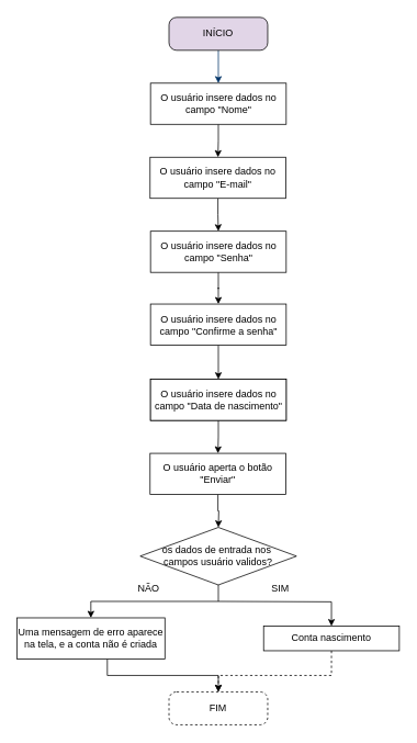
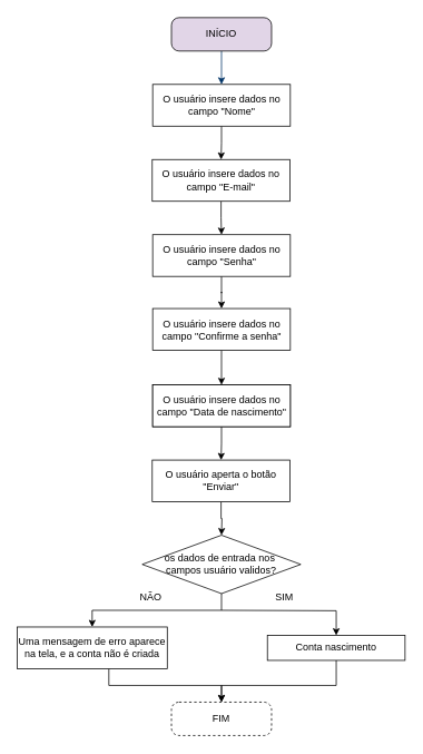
  <mxCell id="0" />
  <mxCell id="1" parent="0" />
  <mxCell id="2" style="fontStyle=1;strokeColor=#003366;strokeWidth=1;html=1;" edge="1" parent="1"><mxGeometry relative="1" as="geometry"><mxPoint x="265" y="60" as="sourcePoint" /><mxPoint x="265" y="100" as="targetPoint" /></mxGeometry></mxCell>
  <mxCell id="3" style="edgeStyle=orthogonalEdgeStyle;rounded=0;orthogonalLoop=1;jettySize=auto;html=1;exitX=0.5;exitY=1;exitDx=0;exitDy=0;entryX=0.5;entryY=0;entryDx=0;entryDy=0;" edge="1" parent="1" source="4" target="9"><mxGeometry relative="1" as="geometry" /></mxCell>
  <mxCell id="4" value="O usuário insere dados no campo &quot;Nome&quot;" style="whiteSpace=wrap;html=1;" vertex="1" parent="1"><mxGeometry x="182.5" y="100" width="165" height="50" as="geometry" /></mxCell>
  <mxCell id="5" value="INÍCIO" style="rounded=1;whiteSpace=wrap;html=1;arcSize=23;fillColor=#e1d5e7;" vertex="1" parent="1"><mxGeometry x="205" y="20" width="120" height="40" as="geometry" /></mxCell>
  <mxCell id="6" style="edgeStyle=orthogonalEdgeStyle;rounded=0;orthogonalLoop=1;jettySize=auto;html=1;entryX=0.5;entryY=0;entryDx=0;entryDy=0;" edge="1" parent="1" source="7" target="24"><mxGeometry relative="1" as="geometry"><Array as="points"><mxPoint x="130" y="820" /><mxPoint x="265" y="820" /></Array></mxGeometry></mxCell>
  <mxCell id="7" value="Uma mensagem de erro aparece na tela, e a conta não é criada" style="rounded=0;whiteSpace=wrap;html=1;" vertex="1" parent="1"><mxGeometry x="20" y="750" width="180" height="50" as="geometry" /></mxCell>
  <mxCell id="8" style="edgeStyle=orthogonalEdgeStyle;rounded=0;orthogonalLoop=1;jettySize=auto;html=1;exitX=0.5;exitY=1;exitDx=0;exitDy=0;entryX=0.5;entryY=0;entryDx=0;entryDy=0;" edge="1" parent="1" source="9" target="11"><mxGeometry relative="1" as="geometry" /></mxCell>
  <mxCell id="9" value="O usuário insere dados no campo &quot;E-mail&quot;" style="whiteSpace=wrap;html=1;" vertex="1" parent="1"><mxGeometry x="182" y="190" width="165" height="50" as="geometry" /></mxCell>
  <mxCell id="10" style="edgeStyle=orthogonalEdgeStyle;rounded=0;orthogonalLoop=1;jettySize=auto;html=1;entryX=0.5;entryY=0;entryDx=0;entryDy=0;" edge="1" parent="1" source="11" target="13"><mxGeometry relative="1" as="geometry" /></mxCell>
  <mxCell id="11" value="O usuário insere dados no campo &quot;Senha&quot;" style="whiteSpace=wrap;html=1;" vertex="1" parent="1"><mxGeometry x="182.5" y="280" width="165" height="50" as="geometry" /></mxCell>
  <mxCell id="12" style="edgeStyle=orthogonalEdgeStyle;rounded=0;orthogonalLoop=1;jettySize=auto;html=1;entryX=0.5;entryY=0;entryDx=0;entryDy=0;" edge="1" parent="1" source="13" target="18"><mxGeometry relative="1" as="geometry" /></mxCell>
  <mxCell id="13" value="O usuário insere dados no campo &quot;Confirme a senha&quot;" style="whiteSpace=wrap;html=1;" vertex="1" parent="1"><mxGeometry x="182.5" y="368.5" width="165" height="50" as="geometry" /></mxCell>
  <mxCell id="14" value="O usuário insere dados no campo &quot;Nome&quot;" style="whiteSpace=wrap;html=1;" vertex="1" parent="1"><mxGeometry x="182.5" y="460" width="165" height="50" as="geometry" /></mxCell>
  <mxCell id="15" style="edgeStyle=orthogonalEdgeStyle;rounded=0;orthogonalLoop=1;jettySize=auto;html=1;" edge="1" parent="1" source="16"><mxGeometry relative="1" as="geometry"><mxPoint x="265" y="640" as="targetPoint" /></mxGeometry></mxCell>
  <mxCell id="16" value="O usuário aperta o botão &quot;Enviar&quot;" style="whiteSpace=wrap;html=1;" vertex="1" parent="1"><mxGeometry x="182" y="550" width="165" height="50" as="geometry" /></mxCell>
  <mxCell id="17" style="edgeStyle=orthogonalEdgeStyle;rounded=0;orthogonalLoop=1;jettySize=auto;html=1;entryX=0.5;entryY=0;entryDx=0;entryDy=0;" edge="1" parent="1" source="18" target="16"><mxGeometry relative="1" as="geometry" /></mxCell>
  <mxCell id="18" value="O usuário insere dados no campo &quot;Data de nascimento&quot;" style="whiteSpace=wrap;html=1;" vertex="1" parent="1"><mxGeometry x="182.5" y="460" width="165" height="50" as="geometry" /></mxCell>
  <mxCell id="19" style="edgeStyle=orthogonalEdgeStyle;rounded=0;orthogonalLoop=1;jettySize=auto;html=1;entryX=0.5;entryY=0;entryDx=0;entryDy=0;" edge="1" parent="1" target="23"><mxGeometry relative="1" as="geometry"><mxPoint x="265" y="730" as="sourcePoint" /><mxPoint x="402.5" y="780" as="targetPoint" /></mxGeometry></mxCell>
  <mxCell id="20" style="edgeStyle=orthogonalEdgeStyle;rounded=0;orthogonalLoop=1;jettySize=auto;html=1;entryX=0.5;entryY=0;entryDx=0;entryDy=0;" edge="1" parent="1" source="21" target="7"><mxGeometry relative="1" as="geometry" /></mxCell>
  <mxCell id="21" value="os dados de&amp;nbsp;&lt;span style=&quot;background-color: initial;&quot;&gt;entrada nos&amp;nbsp;&lt;/span&gt;&lt;div&gt;&lt;span style=&quot;background-color: initial;&quot;&gt;campos&amp;nbsp;&lt;/span&gt;&lt;span style=&quot;background-color: initial;&quot;&gt;usuário&amp;nbsp;&lt;/span&gt;&lt;span style=&quot;background-color: initial;&quot;&gt;validos?&lt;/span&gt;&lt;/div&gt;" style="rhombus;align=center;verticalAlign=middle;fontSize=12;html=1;whiteSpace=wrap;horizontal=1;" vertex="1" parent="1"><mxGeometry x="170" y="640" width="190" height="70" as="geometry" /></mxCell>
- <mxCell id="22" style="edgeStyle=orthogonalEdgeStyle;rounded=0;orthogonalLoop=1;jettySize=auto;html=1;entryX=0.5;entryY=0;entryDx=0;entryDy=0;dashed=1;" edge="1" parent="1" source="23" target="24"><mxGeometry relative="1" as="geometry"><Array as="points"><mxPoint x="403" y="820" /><mxPoint x="265" y="820" /></Array></mxGeometry></mxCell>
+ <mxCell id="22" style="edgeStyle=orthogonalEdgeStyle;rounded=0;orthogonalLoop=1;jettySize=auto;html=1;entryX=0.5;entryY=0;entryDx=0;entryDy=0;" edge="1" parent="1" source="23" target="24"><mxGeometry relative="1" as="geometry"><Array as="points"><mxPoint x="403" y="820" /><mxPoint x="265" y="820" /></Array></mxGeometry></mxCell>
  <mxCell id="23" value="Conta nascimento" style="whiteSpace=wrap;html=1;" vertex="1" parent="1"><mxGeometry x="320" y="760" width="165" height="30" as="geometry" /></mxCell>
  <mxCell id="24" value="FIM" style="rounded=1;whiteSpace=wrap;html=1;arcSize=23;dashed=1;" vertex="1" parent="1"><mxGeometry x="205" y="840" width="120" height="40" as="geometry" /></mxCell>
  <mxCell id="25" value="NÃO" style="text;html=1;align=center;verticalAlign=middle;resizable=0;points=[];autosize=1;strokeColor=none;fillColor=none;" vertex="1" parent="1"><mxGeometry x="155" y="700" width="50" height="30" as="geometry" /></mxCell>
  <mxCell id="26" value="SIM" style="text;html=1;align=center;verticalAlign=middle;resizable=0;points=[];autosize=1;strokeColor=none;fillColor=none;" vertex="1" parent="1"><mxGeometry x="320" y="700" width="40" height="30" as="geometry" /></mxCell>
